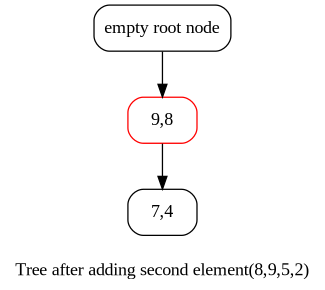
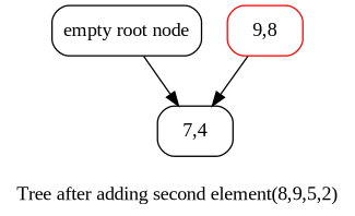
  digraph {
    fontname="Liberation Serif"
    label="\nTree after adding second element(8,9,5,2)"
    node [fontname="Liberation Serif" shape=box style=rounded]
    edge [fontname="Liberation Serif"]
    n1 [label="empty root node"]
    n2 [color=red label="9,8"]
    n3 [label="7,4"]
-   n1 -> n2
+   n1 -> n3
    n2 -> n3
  }
